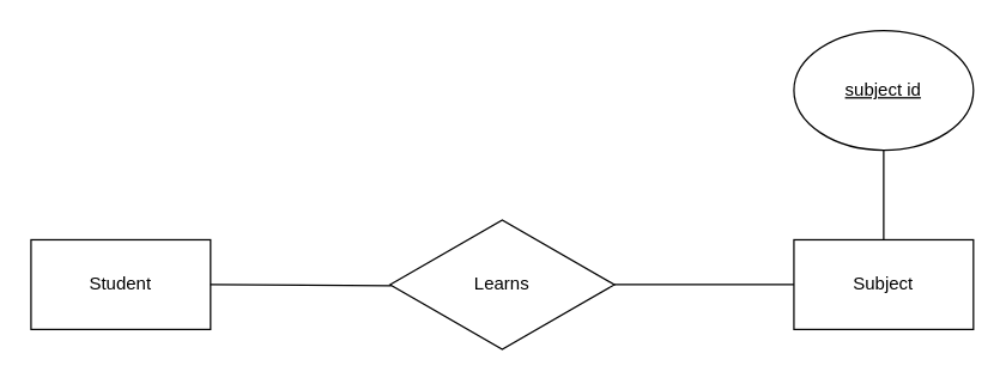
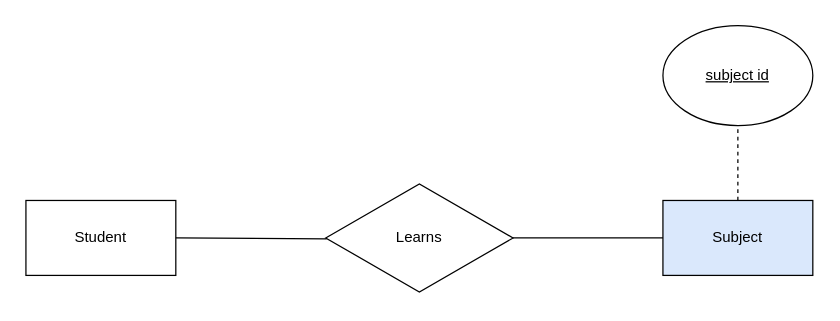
  <mxCell id="0" />
  <mxCell id="1" parent="0" />
  <mxCell id="2" value="Student" style="rounded=0;whiteSpace=wrap;html=1;" vertex="1" parent="1"><mxGeometry x="20" y="160" width="120" height="60" as="geometry" /></mxCell>
  <mxCell id="3" value="Learns" style="html=1;whiteSpace=wrap;aspect=fixed;shape=isoRectangle;" vertex="1" parent="1"><mxGeometry x="260" y="145" width="150" height="90" as="geometry" /></mxCell>
- <mxCell id="4" value="Subject" style="rounded=0;whiteSpace=wrap;html=1;" vertex="1" parent="1"><mxGeometry x="530" y="160" width="120" height="60" as="geometry" /></mxCell>
+ <mxCell id="4" value="Subject" style="rounded=0;whiteSpace=wrap;html=1;fillColor=#dae8fc;" vertex="1" parent="1"><mxGeometry x="530" y="160" width="120" height="60" as="geometry" /></mxCell>
  <mxCell id="5" value="" style="endArrow=none;html=1;elbow=vertical;exitX=1;exitY=0.5;exitDx=0;exitDy=0;exitPerimeter=0;entryX=0;entryY=0.5;entryDx=0;entryDy=0;" edge="1" parent="1" source="3" target="4"><mxGeometry width="50" height="50" relative="1" as="geometry"><mxPoint x="450" y="250" as="sourcePoint" /><mxPoint x="520" y="190" as="targetPoint" /></mxGeometry></mxCell>
  <mxCell id="6" value="" style="endArrow=none;html=1;elbow=vertical;exitX=1;exitY=0.5;exitDx=0;exitDy=0;entryX=0.005;entryY=0.508;entryDx=0;entryDy=0;entryPerimeter=0;" edge="1" parent="1" source="2" target="3"><mxGeometry width="50" height="50" relative="1" as="geometry"><mxPoint x="420" y="200" as="sourcePoint" /><mxPoint x="540" y="200" as="targetPoint" /></mxGeometry></mxCell>
  <mxCell id="7" value="&lt;u&gt;subject id&lt;/u&gt;" style="ellipse;whiteSpace=wrap;html=1;" vertex="1" parent="1"><mxGeometry x="530" y="20" width="120" height="80" as="geometry" /></mxCell>
- <mxCell id="8" value="" style="endArrow=none;html=1;elbow=vertical;exitX=0.5;exitY=0;exitDx=0;exitDy=0;entryX=0.5;entryY=1;entryDx=0;entryDy=0;" edge="1" parent="1" source="4" target="7"><mxGeometry width="50" height="50" relative="1" as="geometry"><mxPoint x="450" y="150" as="sourcePoint" /><mxPoint x="450" y="90" as="targetPoint" /></mxGeometry></mxCell>
+ <mxCell id="8" value="" style="endArrow=none;html=1;elbow=vertical;exitX=0.5;exitY=0;exitDx=0;exitDy=0;entryX=0.5;entryY=1;entryDx=0;entryDy=0;dashed=1;" edge="1" parent="1" source="4" target="7"><mxGeometry width="50" height="50" relative="1" as="geometry"><mxPoint x="450" y="150" as="sourcePoint" /><mxPoint x="450" y="90" as="targetPoint" /></mxGeometry></mxCell>
